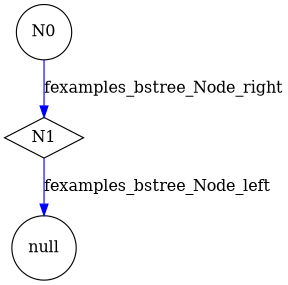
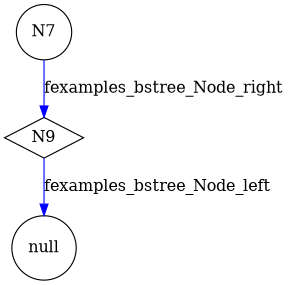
  digraph {
    nodesep=.5
    ordering=out
    node [shape=circle]
    edge [arrowhead=normal color=blue]
-   N1 [shape=diamond]
-   N0
+   N1 [shape=diamond label=N9]
+   N0 [label=N7]
    null
    N1 -> null [label=fexamples_bstree_Node_left]
    N0 -> N1 [label=fexamples_bstree_Node_right]
  }
